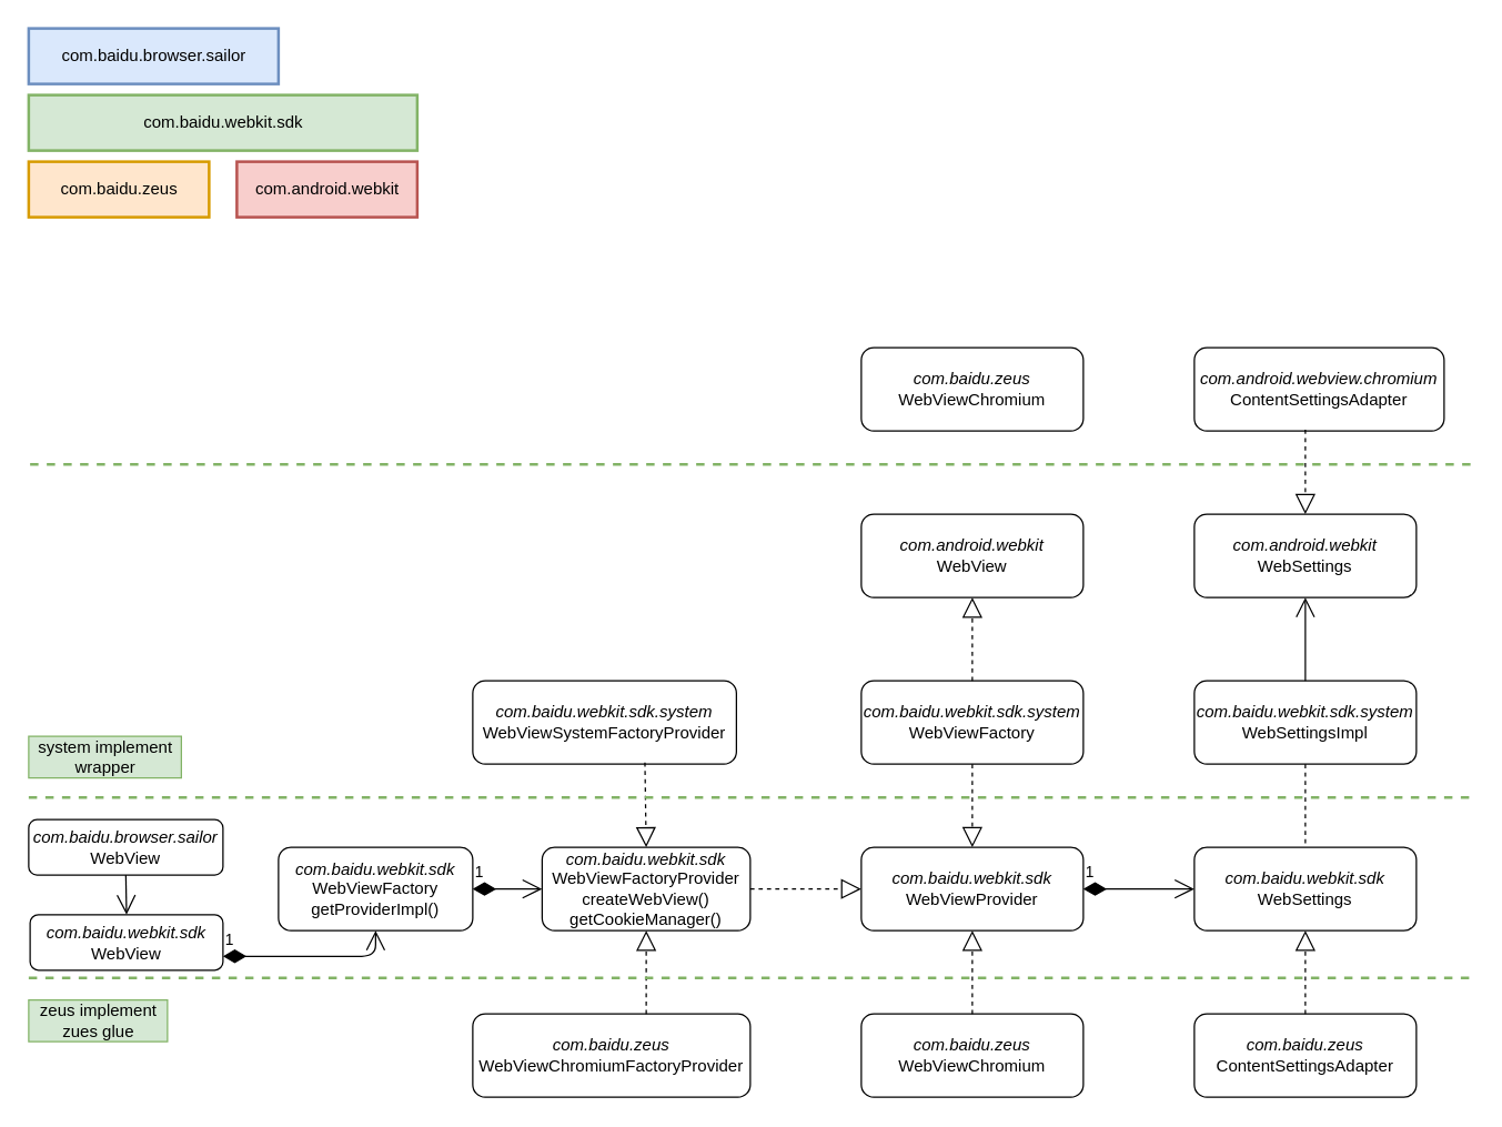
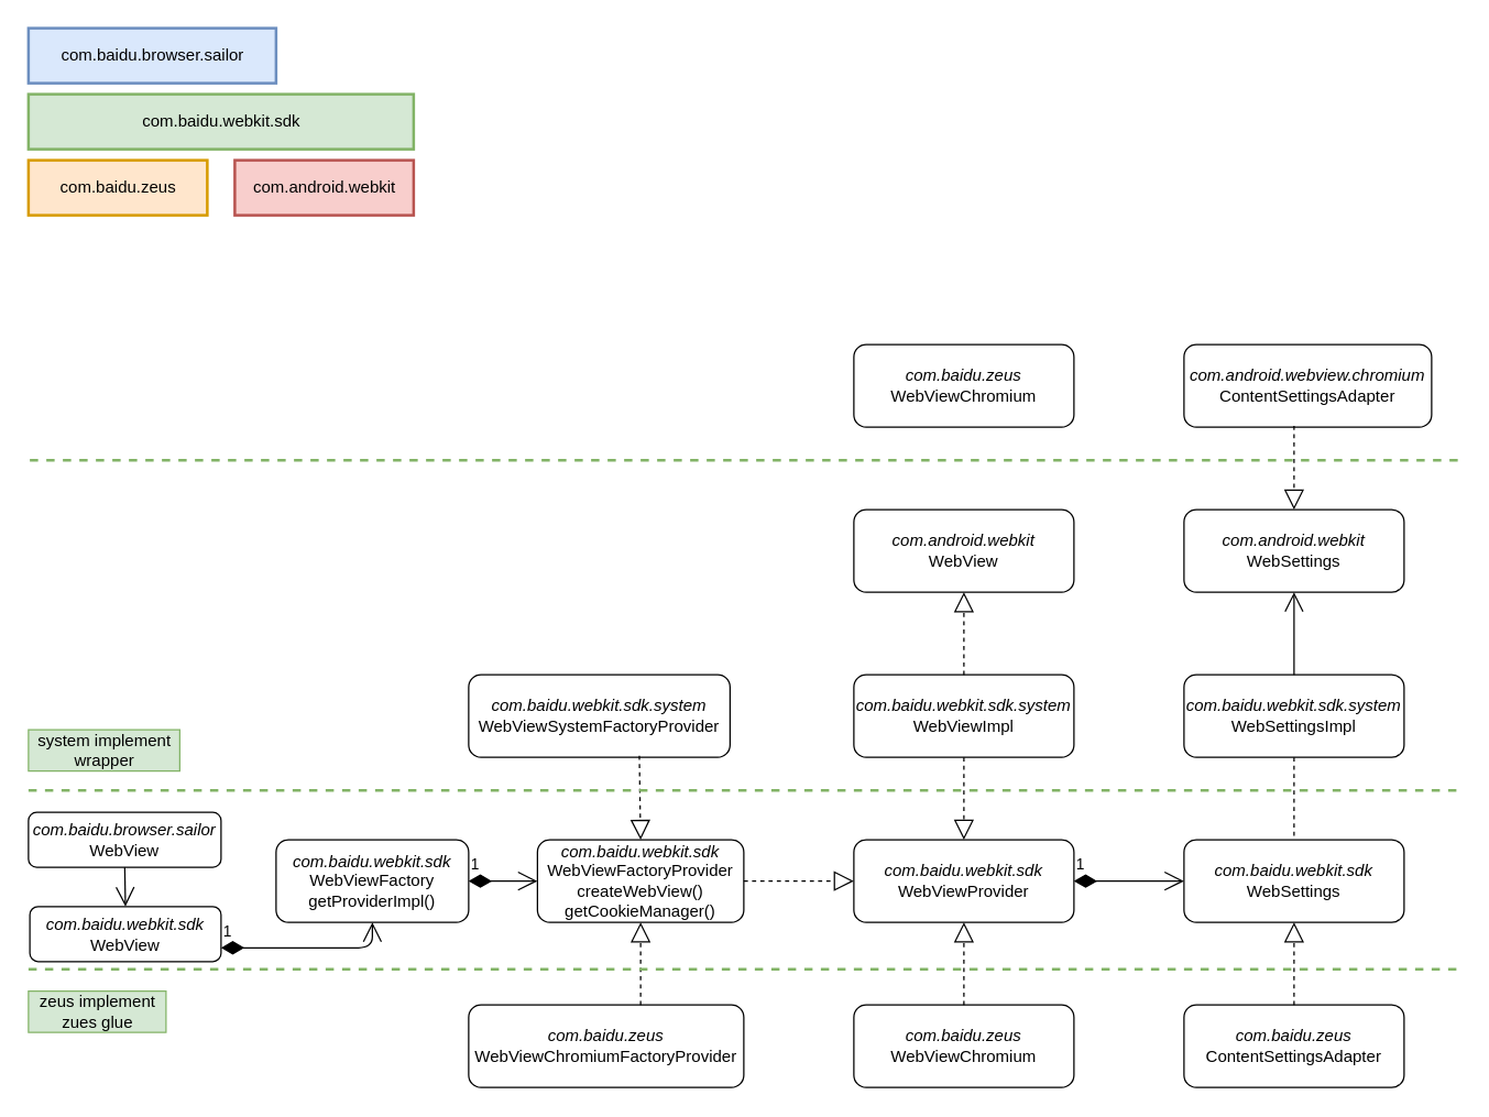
  <mxCell id="0" />
  <mxCell id="1" parent="0" />
  <mxCell id="2" value="&lt;i&gt;com.baidu.webkit.sdk&lt;/i&gt;&lt;br&gt;WebViewProvider" style="rounded=1;whiteSpace=wrap;html=1;" vertex="1" parent="1"><mxGeometry x="620" y="610" width="160" height="60" as="geometry" /></mxCell>
  <mxCell id="3" value="&lt;i&gt;com.baidu.zeus&lt;/i&gt;&lt;br&gt;WebViewChromium" style="rounded=1;whiteSpace=wrap;html=1;fontStyle=0" vertex="1" parent="1"><mxGeometry x="620" y="730" width="160" height="60" as="geometry" /></mxCell>
  <mxCell id="4" value="" style="endArrow=block;dashed=1;endFill=0;endSize=12;html=1;exitX=0.5;exitY=0;exitDx=0;exitDy=0;entryX=0.5;entryY=1;entryDx=0;entryDy=0;" edge="1" parent="1" source="3" target="2"><mxGeometry width="160" relative="1" as="geometry"><mxPoint x="910" y="850" as="sourcePoint" /><mxPoint x="1070" y="850" as="targetPoint" /></mxGeometry></mxCell>
  <mxCell id="5" value="&lt;i&gt;com.baidu.webkit.sdk&lt;/i&gt;&lt;br&gt;WebViewFactoryProvider&lt;br&gt;createWebView()&lt;br&gt;getCookieManager()" style="rounded=1;whiteSpace=wrap;html=1;" vertex="1" parent="1"><mxGeometry x="390" y="610" width="150" height="60" as="geometry" /></mxCell>
  <mxCell id="6" value="&lt;i&gt;com.baidu.zeus&lt;/i&gt;&lt;br&gt;WebViewChromiumFactoryProvider" style="rounded=1;whiteSpace=wrap;html=1;" vertex="1" parent="1"><mxGeometry x="340" y="730" width="200" height="60" as="geometry" /></mxCell>
  <mxCell id="7" value="" style="endArrow=block;dashed=1;endFill=0;endSize=12;html=1;entryX=0.5;entryY=1;entryDx=0;entryDy=0;" edge="1" parent="1" target="5"><mxGeometry width="160" relative="1" as="geometry"><mxPoint x="465" y="730" as="sourcePoint" /><mxPoint x="1070" y="850" as="targetPoint" /></mxGeometry></mxCell>
  <mxCell id="8" value="" style="endArrow=block;dashed=1;endFill=0;endSize=12;html=1;exitX=1;exitY=0.5;exitDx=0;exitDy=0;entryX=0;entryY=0.5;entryDx=0;entryDy=0;" edge="1" parent="1" source="5" target="2"><mxGeometry width="160" relative="1" as="geometry"><mxPoint x="910" y="850" as="sourcePoint" /><mxPoint x="1070" y="850" as="targetPoint" /></mxGeometry></mxCell>
  <mxCell id="9" value="&lt;i&gt;com.baidu.webkit.sdk.system&lt;/i&gt;&lt;br&gt;WebViewSystemFactoryProvider" style="rounded=1;whiteSpace=wrap;html=1;" vertex="1" parent="1"><mxGeometry x="340" y="490" width="190" height="60" as="geometry" /></mxCell>
  <mxCell id="10" value="" style="endArrow=block;dashed=1;endFill=0;endSize=12;html=1;exitX=0.653;exitY=0.983;exitDx=0;exitDy=0;entryX=0.5;entryY=0;entryDx=0;entryDy=0;exitPerimeter=0;" edge="1" parent="1" source="9" target="5"><mxGeometry width="160" relative="1" as="geometry"><mxPoint x="470" y="738.98" as="sourcePoint" /><mxPoint x="470" y="680" as="targetPoint" /></mxGeometry></mxCell>
- <mxCell id="11" value="&lt;i&gt;com.baidu.webkit.sdk.system&lt;/i&gt;&lt;br&gt;WebViewFactory" style="rounded=1;whiteSpace=wrap;html=1;fontStyle=0" vertex="1" parent="1"><mxGeometry x="620" y="490" width="160" height="60" as="geometry" /></mxCell>
+ <mxCell id="11" value="&lt;i&gt;com.baidu.webkit.sdk.system&lt;/i&gt;&lt;br&gt;WebViewImpl" style="rounded=1;whiteSpace=wrap;html=1;fontStyle=0" vertex="1" parent="1"><mxGeometry x="620" y="490" width="160" height="60" as="geometry" /></mxCell>
  <mxCell id="12" value="" style="endArrow=block;dashed=1;endFill=0;endSize=12;html=1;exitX=0.5;exitY=1;exitDx=0;exitDy=0;entryX=0.5;entryY=0;entryDx=0;entryDy=0;" edge="1" parent="1" source="11" target="2"><mxGeometry width="160" relative="1" as="geometry"><mxPoint x="710" y="740" as="sourcePoint" /><mxPoint x="710" y="680" as="targetPoint" /></mxGeometry></mxCell>
  <mxCell id="13" value="&lt;i&gt;com.android.webkit&lt;/i&gt;&lt;br&gt;WebView" style="rounded=1;whiteSpace=wrap;html=1;fontStyle=0" vertex="1" parent="1"><mxGeometry x="620" y="370" width="160" height="60" as="geometry" /></mxCell>
  <mxCell id="14" value="" style="endArrow=block;dashed=1;endFill=0;endSize=12;html=1;exitX=0.5;exitY=0;exitDx=0;exitDy=0;entryX=0.5;entryY=1;entryDx=0;entryDy=0;" edge="1" parent="1" source="11" target="13"><mxGeometry width="160" relative="1" as="geometry"><mxPoint x="710" y="560" as="sourcePoint" /><mxPoint x="710" y="620" as="targetPoint" /></mxGeometry></mxCell>
  <mxCell id="15" value="&lt;i&gt;com.baidu.webkit.sdk&lt;/i&gt;&lt;br&gt;WebSettings" style="rounded=1;whiteSpace=wrap;html=1;" vertex="1" parent="1"><mxGeometry x="860" y="610" width="160" height="60" as="geometry" /></mxCell>
  <mxCell id="16" value="&lt;i&gt;com.baidu.webkit.sdk.system&lt;/i&gt;&lt;br&gt;WebSettingsImpl" style="rounded=1;whiteSpace=wrap;html=1;fontStyle=0" vertex="1" parent="1"><mxGeometry x="860" y="490" width="160" height="60" as="geometry" /></mxCell>
  <mxCell id="17" value="&lt;i&gt;com.android.webkit&lt;/i&gt;&lt;br&gt;WebSettings" style="rounded=1;whiteSpace=wrap;html=1;fontStyle=0" vertex="1" parent="1"><mxGeometry x="860" y="370" width="160" height="60" as="geometry" /></mxCell>
  <mxCell id="18" value="" style="endArrow=open;endFill=1;endSize=12;html=1;exitX=0.5;exitY=0;exitDx=0;exitDy=0;entryX=0.5;entryY=1;entryDx=0;entryDy=0;" edge="1" parent="1" source="16" target="17"><mxGeometry width="160" relative="1" as="geometry"><mxPoint x="830" y="600" as="sourcePoint" /><mxPoint x="990" y="600" as="targetPoint" /></mxGeometry></mxCell>
  <mxCell id="19" value="1" style="endArrow=open;html=1;endSize=12;startArrow=diamondThin;startSize=14;startFill=1;edgeStyle=orthogonalEdgeStyle;align=left;verticalAlign=bottom;exitX=1;exitY=0.5;exitDx=0;exitDy=0;entryX=0;entryY=0.5;entryDx=0;entryDy=0;" edge="1" parent="1" source="2" target="15"><mxGeometry x="-1" y="3" relative="1" as="geometry"><mxPoint x="830" y="600" as="sourcePoint" /><mxPoint x="990" y="600" as="targetPoint" /></mxGeometry></mxCell>
  <mxCell id="20" value="" style="endArrow=none;dashed=1;endFill=0;endSize=12;html=1;exitX=0.5;exitY=1;exitDx=0;exitDy=0;entryX=0.5;entryY=0;entryDx=0;entryDy=0;" edge="1" parent="1" source="16" target="15"><mxGeometry width="160" relative="1" as="geometry"><mxPoint x="830" y="600" as="sourcePoint" /><mxPoint x="990" y="600" as="targetPoint" /></mxGeometry></mxCell>
  <mxCell id="21" value="&lt;i&gt;com.baidu.zeus&lt;/i&gt;&lt;br&gt;ContentSettingsAdapter" style="rounded=1;whiteSpace=wrap;html=1;fontStyle=0" vertex="1" parent="1"><mxGeometry x="860" y="730" width="160" height="60" as="geometry" /></mxCell>
  <mxCell id="22" value="" style="endArrow=block;dashed=1;endFill=0;endSize=12;html=1;exitX=0.5;exitY=0;exitDx=0;exitDy=0;entryX=0.5;entryY=1;entryDx=0;entryDy=0;" edge="1" parent="1" source="21" target="15"><mxGeometry width="160" relative="1" as="geometry"><mxPoint x="710" y="740" as="sourcePoint" /><mxPoint x="710" y="680" as="targetPoint" /></mxGeometry></mxCell>
  <mxCell id="23" value="" style="line;strokeWidth=2;fillColor=#d5e8d4;align=left;verticalAlign=middle;spacingTop=-1;spacingLeft=3;spacingRight=3;rotatable=0;labelPosition=right;points=[];portConstraint=eastwest;dashed=1;strokeColor=#82b366;" vertex="1" parent="1"><mxGeometry x="20" y="700" width="1040" height="8" as="geometry" /></mxCell>
  <mxCell id="24" value="&lt;i&gt;com.android.webview.chromium&lt;br&gt;&lt;/i&gt;ContentSettingsAdapter" style="rounded=1;whiteSpace=wrap;html=1;fontStyle=0" vertex="1" parent="1"><mxGeometry x="860" y="250" width="180" height="60" as="geometry" /></mxCell>
  <mxCell id="25" value="&lt;i&gt;com.baidu.zeus&lt;/i&gt;&lt;br&gt;WebViewChromium" style="rounded=1;whiteSpace=wrap;html=1;fontStyle=0" vertex="1" parent="1"><mxGeometry x="620" y="250" width="160" height="60" as="geometry" /></mxCell>
  <mxCell id="26" value="" style="endArrow=block;dashed=1;endFill=0;endSize=12;html=1;entryX=0.5;entryY=0;entryDx=0;entryDy=0;" edge="1" parent="1" target="17"><mxGeometry width="160" relative="1" as="geometry"><mxPoint x="940" y="309" as="sourcePoint" /><mxPoint x="900" y="540" as="targetPoint" /></mxGeometry></mxCell>
  <mxCell id="27" value="" style="line;strokeWidth=2;fillColor=#d5e8d4;align=left;verticalAlign=middle;spacingTop=-1;spacingLeft=3;spacingRight=3;rotatable=0;labelPosition=right;points=[];portConstraint=eastwest;dashed=1;strokeColor=#82b366;" vertex="1" parent="1"><mxGeometry x="21" y="330" width="1039" height="8" as="geometry" /></mxCell>
  <mxCell id="28" value="zeus implement&lt;br&gt;zues glue" style="text;html=1;resizable=0;autosize=1;align=center;verticalAlign=middle;points=[];fillColor=#d5e8d4;strokeColor=#82b366;rounded=0;" vertex="1" parent="1"><mxGeometry x="20" y="720" width="100" height="30" as="geometry" /></mxCell>
  <mxCell id="29" value="" style="line;strokeWidth=2;fillColor=#d5e8d4;align=left;verticalAlign=middle;spacingTop=-1;spacingLeft=3;spacingRight=3;rotatable=0;labelPosition=right;points=[];portConstraint=eastwest;dashed=1;strokeColor=#82b366;" vertex="1" parent="1"><mxGeometry x="20" y="570" width="1040" height="8" as="geometry" /></mxCell>
  <mxCell id="30" value="system implement &lt;br&gt;wrapper" style="text;html=1;resizable=0;autosize=1;align=center;verticalAlign=middle;points=[];fillColor=#d5e8d4;strokeColor=#82b366;rounded=0;" vertex="1" parent="1"><mxGeometry x="20" y="530" width="110" height="30" as="geometry" /></mxCell>
  <mxCell id="31" value="&lt;i&gt;com.baidu.browser.sailor&lt;/i&gt;&lt;br&gt;WebView" style="rounded=1;whiteSpace=wrap;html=1;" vertex="1" parent="1"><mxGeometry x="20" y="590" width="140" height="40" as="geometry" /></mxCell>
  <mxCell id="32" value="&lt;i&gt;com.baidu.webkit.sdk&lt;/i&gt;&lt;br&gt;WebView" style="rounded=1;whiteSpace=wrap;html=1;" vertex="1" parent="1"><mxGeometry x="21" y="658.5" width="139" height="40" as="geometry" /></mxCell>
  <mxCell id="33" value="" style="endArrow=open;endFill=1;endSize=12;html=1;exitX=0.5;exitY=1;exitDx=0;exitDy=0;entryX=0.5;entryY=0;entryDx=0;entryDy=0;" edge="1" parent="1" source="31" target="32"><mxGeometry width="160" relative="1" as="geometry"><mxPoint x="950" y="500" as="sourcePoint" /><mxPoint x="950" y="440" as="targetPoint" /></mxGeometry></mxCell>
  <mxCell id="34" value="&lt;i&gt;com.baidu.webkit.sdk&lt;/i&gt;&lt;br&gt;WebViewFactory&lt;br&gt;getProviderImpl()" style="rounded=1;whiteSpace=wrap;html=1;" vertex="1" parent="1"><mxGeometry x="200" y="610" width="140" height="60" as="geometry" /></mxCell>
  <mxCell id="35" value="1" style="endArrow=open;html=1;endSize=12;startArrow=diamondThin;startSize=14;startFill=1;edgeStyle=orthogonalEdgeStyle;align=left;verticalAlign=bottom;entryX=0.5;entryY=1;entryDx=0;entryDy=0;exitX=1;exitY=0.75;exitDx=0;exitDy=0;" edge="1" parent="1" source="32" target="34"><mxGeometry x="-1" y="3" relative="1" as="geometry"><mxPoint x="790" y="650" as="sourcePoint" /><mxPoint x="870" y="650" as="targetPoint" /></mxGeometry></mxCell>
  <mxCell id="36" value="1" style="endArrow=open;html=1;endSize=12;startArrow=diamondThin;startSize=14;startFill=1;edgeStyle=orthogonalEdgeStyle;align=left;verticalAlign=bottom;exitX=1;exitY=0.5;exitDx=0;exitDy=0;" edge="1" parent="1" source="34"><mxGeometry x="-1" y="3" relative="1" as="geometry"><mxPoint x="380" y="610" as="sourcePoint" /><mxPoint x="390" y="640" as="targetPoint" /></mxGeometry></mxCell>
  <mxCell id="37" value="" style="group" vertex="1" connectable="0" parent="1"><mxGeometry x="20" y="20" width="280" height="136" as="geometry" /></mxCell>
  <mxCell id="38" value="com.baidu.browser.sailor" style="html=1;strokeWidth=2;fillColor=#dae8fc;strokeColor=#6c8ebf;" vertex="1" parent="37"><mxGeometry width="180" height="40" as="geometry" /></mxCell>
  <mxCell id="39" value="com.baidu.zeus" style="html=1;strokeWidth=2;fillColor=#ffe6cc;strokeColor=#d79b00;" vertex="1" parent="37"><mxGeometry y="96" width="130" height="40" as="geometry" /></mxCell>
  <mxCell id="40" value="com.android.webkit" style="html=1;strokeWidth=2;fillColor=#f8cecc;strokeColor=#b85450;" vertex="1" parent="37"><mxGeometry x="150" y="96" width="130" height="40" as="geometry" /></mxCell>
  <mxCell id="41" value="com.baidu.webkit.sdk" style="html=1;strokeWidth=2;fillColor=#d5e8d4;strokeColor=#82b366;" vertex="1" parent="37"><mxGeometry y="48" width="280" height="40" as="geometry" /></mxCell>
